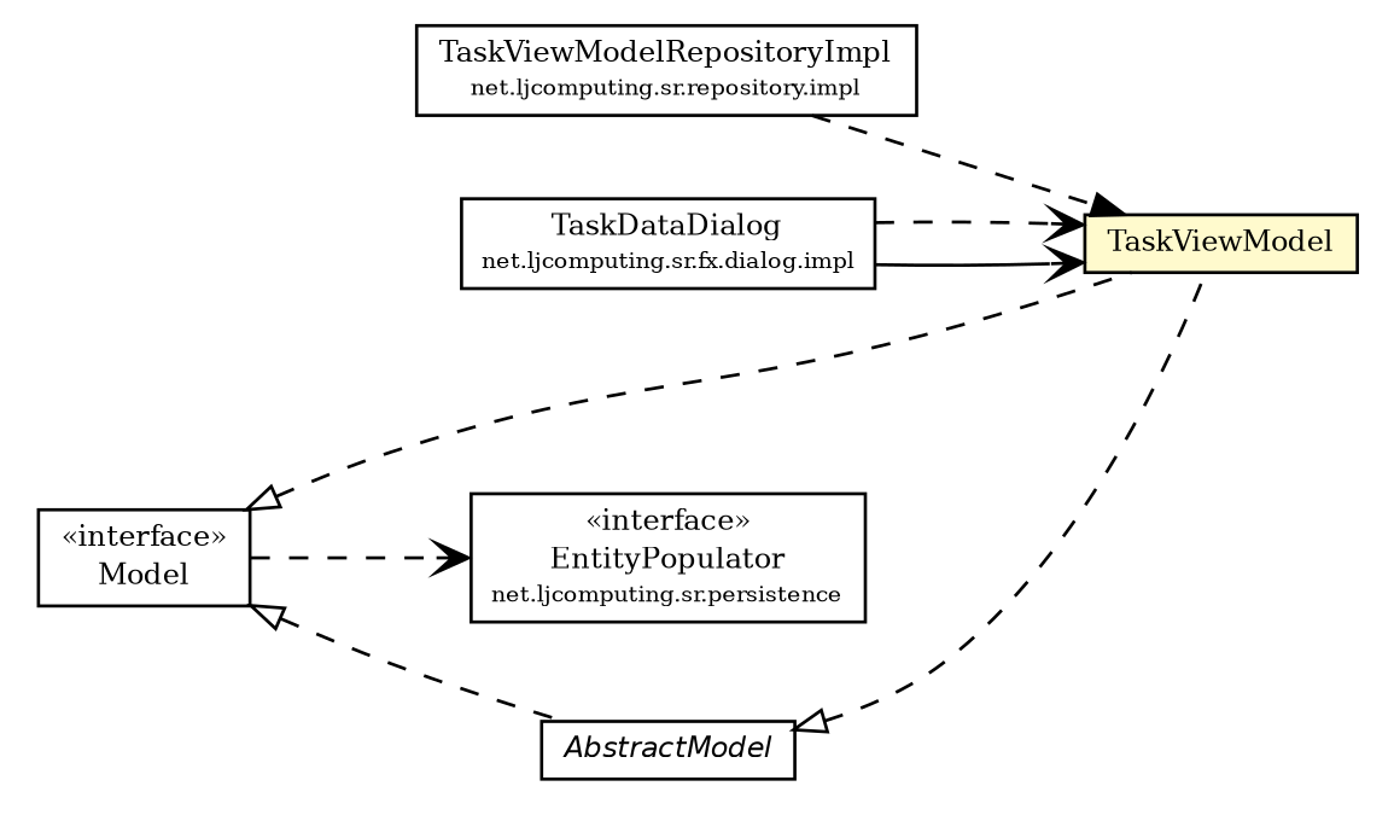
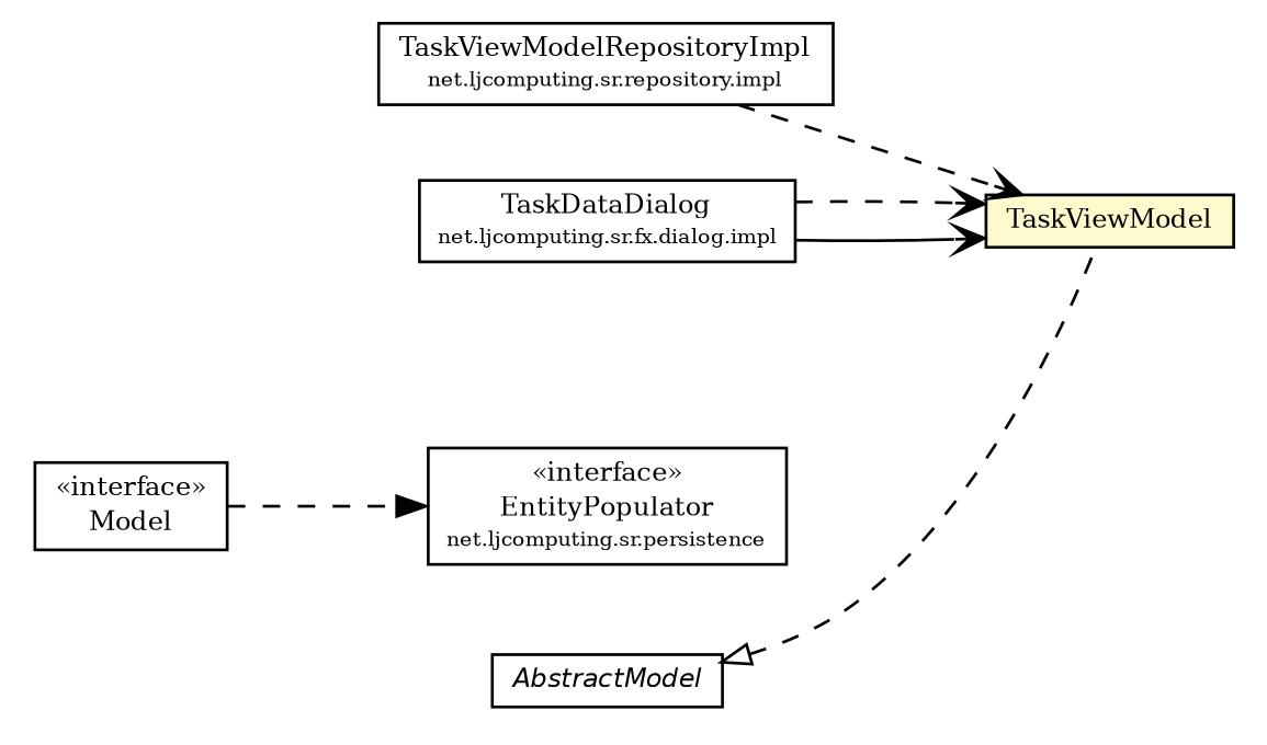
  digraph {
    fontname="DejaVu Serif"
    nodesep=0.25
    rankdir=LR
    ranksep=0.5
    node [fontcolor=black fontname="DejaVu Serif" fontsize=9.0 shape=plaintext]
    edge [arrowhead=open color=black fontcolor=black fontname="DejaVu Serif" fontsize=10.0 headport=p labelfontname=Helvetica labelfontsize=10 style=dashed tailport=p]
    n1 [label=<<table title="net.ljcomputing.sr.repository.impl.TaskViewModelRepositoryImpl" border="0" cellborder="1" cellspacing="0" cellpadding="2" port="p" href="../repository/impl/TaskViewModelRepositoryImpl.html"> 		<tr><td><table border="0" cellspacing="0" cellpadding="1"> <tr><td align="center" balign="center"> TaskViewModelRepositoryImpl </td></tr> <tr><td align="center" balign="center"><font point-size="7.0"> net.ljcomputing.sr.repository.impl </font></td></tr> 		</table></td></tr> 		</table>>]
    n2 [label=<<table title="net.ljcomputing.sr.model.TaskViewModel" border="0" cellborder="1" cellspacing="0" cellpadding="2" port="p" bgcolor="lemonChiffon" href="./TaskViewModel.html"> 		<tr><td><table border="0" cellspacing="0" cellpadding="1"> <tr><td align="center" balign="center"> TaskViewModel </td></tr> 		</table></td></tr> 		</table>>]
    n3 [label=<<table title="net.ljcomputing.sr.persistence.EntityPopulator" border="0" cellborder="1" cellspacing="0" cellpadding="2" port="p" href="../persistence/EntityPopulator.html"> 		<tr><td><table border="0" cellspacing="0" cellpadding="1"> <tr><td align="center" balign="center"> &#171;interface&#187; </td></tr> <tr><td align="center" balign="center"> EntityPopulator </td></tr> <tr><td align="center" balign="center"><font point-size="7.0"> net.ljcomputing.sr.persistence </font></td></tr> 		</table></td></tr> 		</table>>]
    n4 [label=<<table title="net.ljcomputing.sr.fx.dialog.impl.TaskDataDialog" border="0" cellborder="1" cellspacing="0" cellpadding="2" port="p" href="../fx/dialog/impl/TaskDataDialog.html"> 		<tr><td><table border="0" cellspacing="0" cellpadding="1"> <tr><td align="center" balign="center"> TaskDataDialog </td></tr> <tr><td align="center" balign="center"><font point-size="7.0"> net.ljcomputing.sr.fx.dialog.impl </font></td></tr> 		</table></td></tr> 		</table>>]
    n5 [label=<<table title="net.ljcomputing.sr.model.Model" border="0" cellborder="1" cellspacing="0" cellpadding="2" port="p" href="./Model.html"> 		<tr><td><table border="0" cellspacing="0" cellpadding="1"> <tr><td align="center" balign="center"> &#171;interface&#187; </td></tr> <tr><td align="center" balign="center"> Model </td></tr> 		</table></td></tr> 		</table>>]
    n6 [label=<<table title="net.ljcomputing.sr.model.AbstractModel" border="0" cellborder="1" cellspacing="0" cellpadding="2" port="p" href="./AbstractModel.html"> 		<tr><td><table border="0" cellspacing="0" cellpadding="1"> <tr><td align="center" balign="center"><font face="Helvetica-Oblique"> AbstractModel </font></td></tr> 		</table></td></tr> 		</table>>]
-   n1 -> n2 [arrowhead=normal]
+   n1 -> n2
    n4 -> n2 [style=""]
    n4 -> n2
-   n5 -> n2 [arrowtail=empty dir=back fontsize=10 arrowhead="" color="" fontcolor=""]
-   n5 -> n3
-   n5 -> n6 [arrowtail=empty dir=back fontsize=10 arrowhead="" color="" fontcolor=""]
+   n5 -> n3 [arrowhead=normal]
    n6 -> n2 [arrowtail=empty dir=back fontsize=10 arrowhead="" color="" fontcolor=""]
  }
